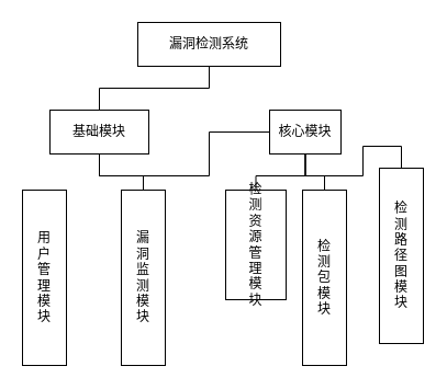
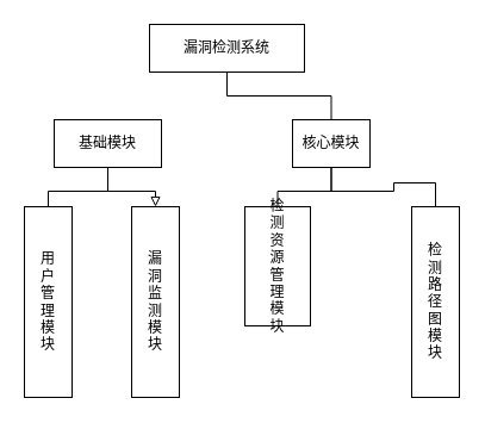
  <mxCell id="0" />
  <mxCell id="1" parent="0" />
- <mxCell id="2" style="edgeStyle=orthogonalEdgeStyle;rounded=0;orthogonalLoop=1;jettySize=auto;html=1;exitX=0.5;exitY=1;exitDx=0;exitDy=0;entryX=0.5;entryY=0;entryDx=0;entryDy=0;startArrow=none;startFill=0;endArrow=none;endFill=0;" edge="1" parent="1" source="4" target="7"><mxGeometry relative="1" as="geometry" /></mxCell>
+ <mxCell id="3" style="edgeStyle=orthogonalEdgeStyle;rounded=0;orthogonalLoop=1;jettySize=auto;html=1;exitX=0.5;exitY=1;exitDx=0;exitDy=0;entryX=0.5;entryY=0;entryDx=0;entryDy=0;endArrow=none;endFill=0;" edge="1" parent="1" source="4" target="11"><mxGeometry relative="1" as="geometry" /></mxCell>
  <mxCell id="4" value="漏洞检测系统" style="rounded=0;whiteSpace=wrap;html=1;" vertex="1" parent="1"><mxGeometry x="125" y="20" width="130" height="40" as="geometry" /></mxCell>
- <mxCell id="5" style="edgeStyle=orthogonalEdgeStyle;rounded=0;orthogonalLoop=1;jettySize=auto;html=1;exitX=0.5;exitY=1;exitDx=0;exitDy=0;endArrow=none;endFill=0;" edge="1" parent="1" source="7" target="11"><mxGeometry relative="1" as="geometry" /></mxCell>
- <mxCell id="6" style="edgeStyle=orthogonalEdgeStyle;rounded=0;orthogonalLoop=1;jettySize=auto;html=1;exitX=0.5;exitY=1;exitDx=0;exitDy=0;entryX=0.5;entryY=0;entryDx=0;entryDy=0;endArrow=none;endFill=0;" edge="1" parent="1" source="7" target="13"><mxGeometry relative="1" as="geometry" /></mxCell>
+ <mxCell id="5" style="edgeStyle=orthogonalEdgeStyle;rounded=0;orthogonalLoop=1;jettySize=auto;html=1;exitX=0.5;exitY=1;exitDx=0;exitDy=0;entryX=0.5;entryY=0;entryDx=0;entryDy=0;endArrow=none;endFill=0;" edge="1" parent="1" source="7" target="12"><mxGeometry relative="1" as="geometry" /></mxCell>
+ <mxCell id="6" style="edgeStyle=orthogonalEdgeStyle;rounded=0;orthogonalLoop=1;jettySize=auto;html=1;exitX=0.5;exitY=1;exitDx=0;exitDy=0;entryX=0.5;entryY=0;entryDx=0;entryDy=0;endArrow=block;endFill=0;" edge="1" parent="1" source="7" target="13"><mxGeometry relative="1" as="geometry" /></mxCell>
  <mxCell id="7" value="基础模块" style="rounded=0;whiteSpace=wrap;html=1;" vertex="1" parent="1"><mxGeometry x="45" y="100" width="90" height="40" as="geometry" /></mxCell>
  <mxCell id="8" style="edgeStyle=orthogonalEdgeStyle;rounded=0;orthogonalLoop=1;jettySize=auto;html=1;exitX=0.5;exitY=1;exitDx=0;exitDy=0;endArrow=none;endFill=0;" edge="1" parent="1" source="11" target="14"><mxGeometry relative="1" as="geometry" /></mxCell>
- <mxCell id="9" style="edgeStyle=orthogonalEdgeStyle;rounded=0;orthogonalLoop=1;jettySize=auto;html=1;exitX=0.5;exitY=1;exitDx=0;exitDy=0;endArrow=none;endFill=0;" edge="1" parent="1" source="11" target="15"><mxGeometry relative="1" as="geometry" /></mxCell>
  <mxCell id="10" style="edgeStyle=orthogonalEdgeStyle;rounded=0;orthogonalLoop=1;jettySize=auto;html=1;exitX=0.5;exitY=1;exitDx=0;exitDy=0;entryX=0.5;entryY=0;entryDx=0;entryDy=0;endArrow=none;endFill=0;" edge="1" parent="1" source="11" target="16"><mxGeometry relative="1" as="geometry" /></mxCell>
  <mxCell id="11" value="核心模块" style="rounded=0;whiteSpace=wrap;html=1;" vertex="1" parent="1"><mxGeometry x="245" y="100" width="65" height="40" as="geometry" /></mxCell>
  <mxCell id="12" value="用&lt;br&gt;户&lt;br&gt;管&lt;br&gt;理&lt;br&gt;模&lt;br&gt;块" style="rounded=0;whiteSpace=wrap;html=1;" vertex="1" parent="1"><mxGeometry x="20" y="173" width="40" height="160" as="geometry" /></mxCell>
  <mxCell id="13" value="漏&lt;br&gt;洞&lt;br&gt;监&lt;br&gt;测&lt;br&gt;模&lt;br&gt;块" style="rounded=0;whiteSpace=wrap;html=1;" vertex="1" parent="1"><mxGeometry x="110" y="173" width="40" height="160" as="geometry" /></mxCell>
  <mxCell id="14" value="检&lt;br&gt;测&lt;br&gt;资&lt;br&gt;源&lt;br&gt;管&lt;br&gt;理&lt;br&gt;模&lt;br&gt;块" style="rounded=0;whiteSpace=wrap;html=1;" vertex="1" parent="1"><mxGeometry x="205" y="173" width="55" height="100" as="geometry" /></mxCell>
- <mxCell id="15" value="检&lt;br&gt;测&lt;br&gt;包&lt;br&gt;模&lt;br&gt;块" style="rounded=0;whiteSpace=wrap;html=1;" vertex="1" parent="1"><mxGeometry x="275" y="173" width="40" height="160" as="geometry" /></mxCell>
- <mxCell id="16" value="检&lt;br&gt;测&lt;br&gt;路&lt;br&gt;径&lt;br&gt;图&lt;br&gt;模&lt;br&gt;块" style="rounded=0;whiteSpace=wrap;html=1;" vertex="1" parent="1"><mxGeometry x="345" y="153" width="40" height="160" as="geometry" /></mxCell>
+ <mxCell id="16" value="检&lt;br&gt;测&lt;br&gt;路&lt;br&gt;径&lt;br&gt;图&lt;br&gt;模&lt;br&gt;块" style="rounded=0;whiteSpace=wrap;html=1;" vertex="1" parent="1"><mxGeometry x="345" y="173" width="40" height="160" as="geometry" /></mxCell>
